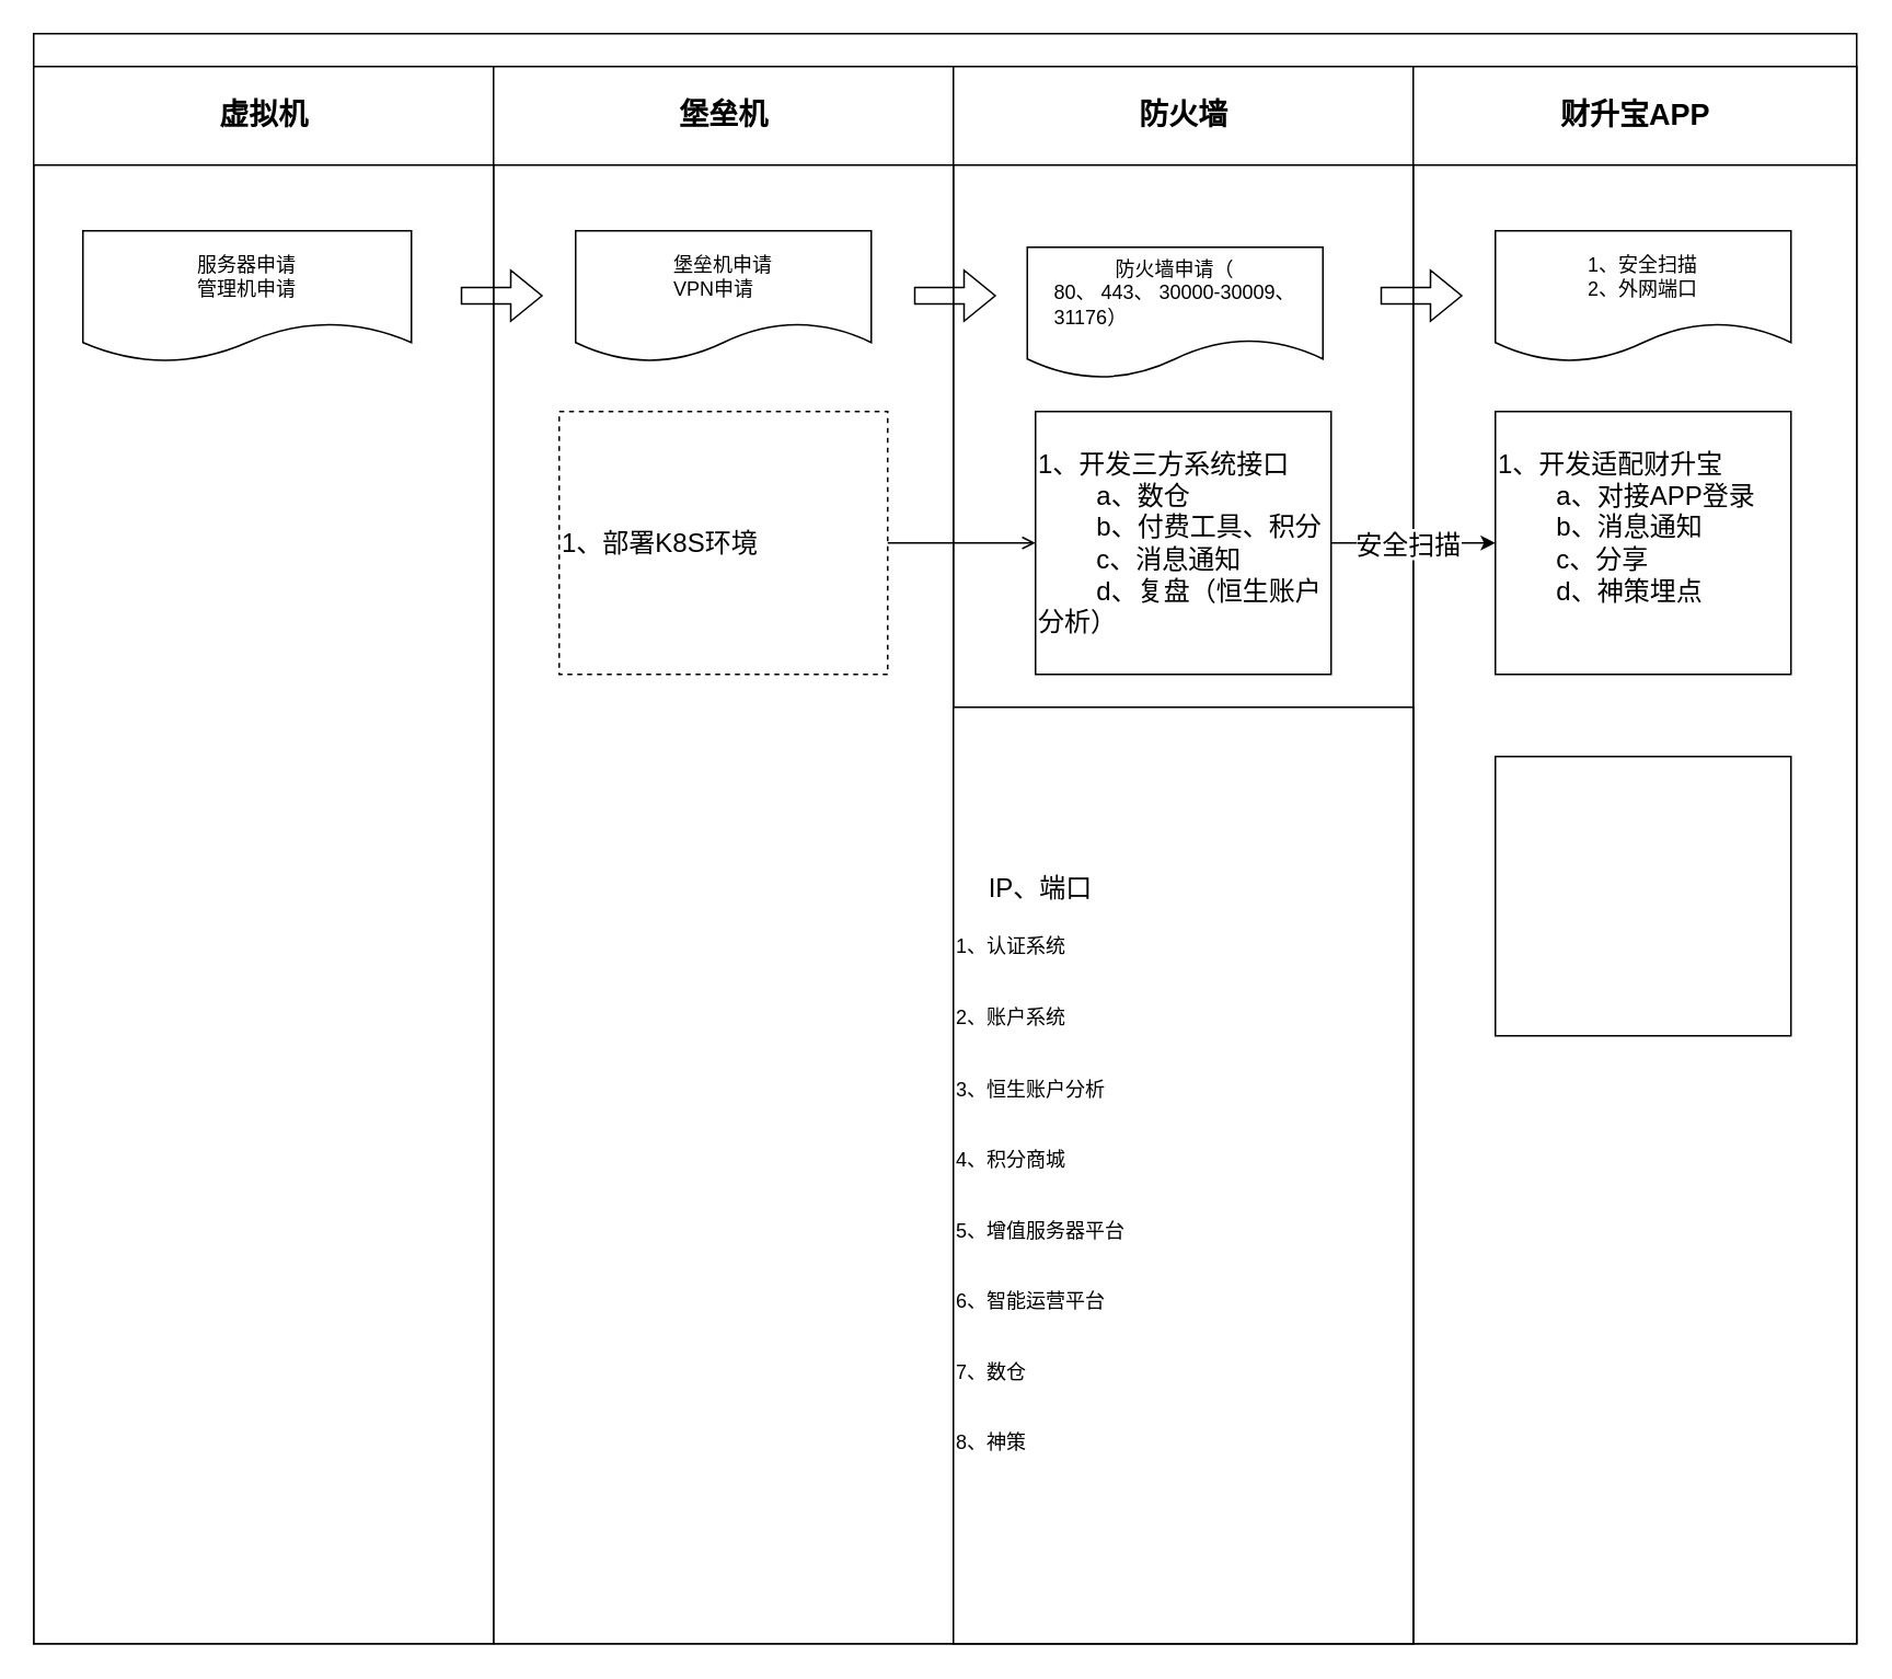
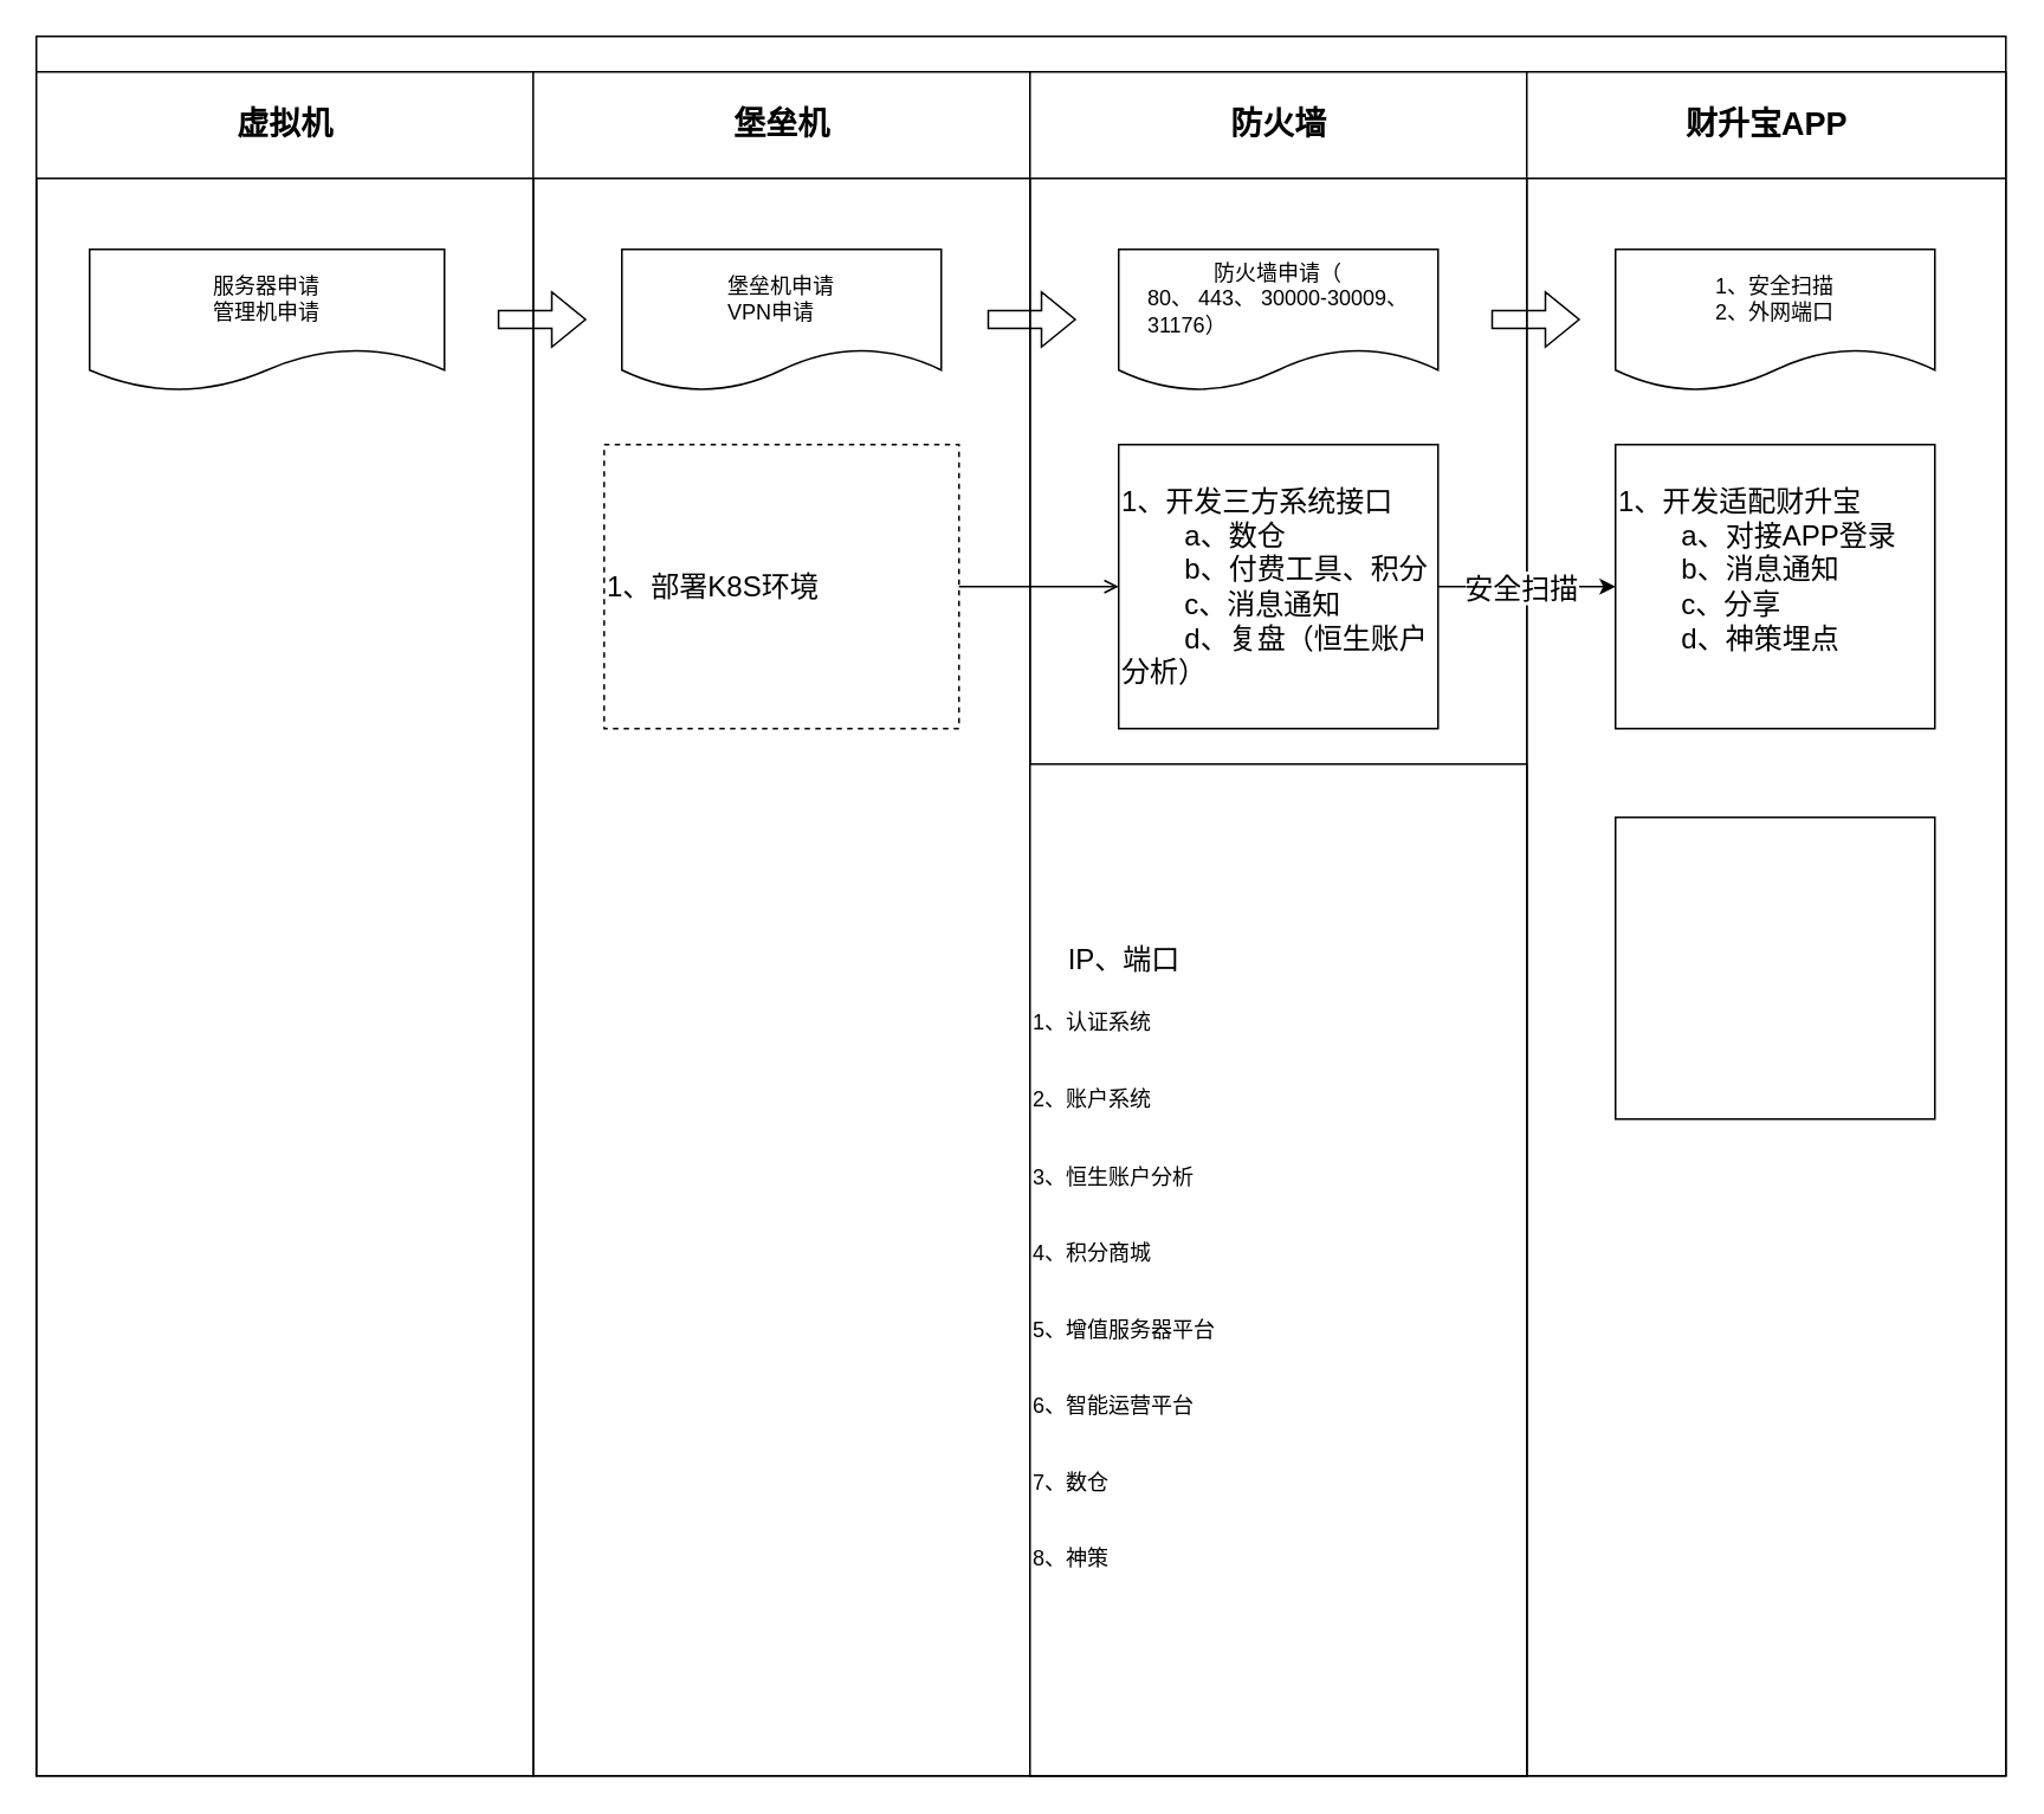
  <mxCell id="0" />
  <mxCell id="1" parent="0" />
  <mxCell id="2" value="" style="swimlane;html=1;childLayout=stackLayout;startSize=20;rounded=0;shadow=0;labelBackgroundColor=none;strokeWidth=1;fontFamily=Verdana;fontSize=8;align=center;" parent="1" vertex="1"><mxGeometry x="20" y="20" width="1110" height="980" as="geometry" /></mxCell>
  <mxCell id="3" value="&lt;font style=&quot;font-size: 18px;&quot;&gt;虚拟机&lt;/font&gt;" style="swimlane;html=1;startSize=60;" parent="2" vertex="1"><mxGeometry y="20" width="280" height="960" as="geometry" /></mxCell>
  <mxCell id="4" value="&lt;span style=&quot;text-align: left;&quot;&gt;服务器申请&lt;/span&gt;&lt;br style=&quot;text-align: left;&quot;&gt;&lt;span style=&quot;text-align: left;&quot;&gt;管理机申请&lt;/span&gt;" style="shape=document;whiteSpace=wrap;html=1;boundedLbl=1;" parent="3" vertex="1"><mxGeometry x="30" y="100" width="200" height="80" as="geometry" /></mxCell>
  <mxCell id="5" value="&lt;font style=&quot;font-size: 18px;&quot;&gt;堡垒机&lt;/font&gt;" style="swimlane;html=1;startSize=60;" parent="2" vertex="1"><mxGeometry x="280" y="20" width="280" height="960" as="geometry" /></mxCell>
  <mxCell id="6" value="&lt;font style=&quot;font-size: 16px;&quot;&gt;1、部署K8S环境&lt;/font&gt;" style="rounded=0;whiteSpace=wrap;html=1;align=left;dashed=1;" parent="5" vertex="1"><mxGeometry x="40" y="210" width="200" height="160" as="geometry" /></mxCell>
  <mxCell id="7" value="&lt;span style=&quot;text-align: left;&quot;&gt;堡垒机申请&lt;/span&gt;&lt;div style=&quot;text-align: left;&quot;&gt;VPN申请&lt;/div&gt;" style="shape=document;whiteSpace=wrap;html=1;boundedLbl=1;" parent="5" vertex="1"><mxGeometry x="50" y="100" width="180" height="80" as="geometry" /></mxCell>
  <mxCell id="8" value="" style="shape=flexArrow;endArrow=classic;html=1;rounded=0;exitX=1;exitY=0.5;exitDx=0;exitDy=0;" parent="5" edge="1"><mxGeometry width="50" height="50" relative="1" as="geometry"><mxPoint x="-20" y="139.5" as="sourcePoint" /><mxPoint x="30" y="139.5" as="targetPoint" /></mxGeometry></mxCell>
  <mxCell id="9" value="&lt;font style=&quot;font-size: 18px;&quot;&gt;防火墙&lt;/font&gt;" style="swimlane;html=1;startSize=60;" parent="2" vertex="1"><mxGeometry x="560" y="20" width="280" height="960" as="geometry" /></mxCell>
  <mxCell id="10" value="&lt;font style=&quot;font-size: 16px;&quot;&gt;1、开发三方系统接口&lt;/font&gt;&lt;div&gt;&lt;font style=&quot;font-size: 16px;&quot;&gt;&lt;span style=&quot;white-space: pre;&quot;&gt;&#09;&lt;/span&gt;a、&lt;span style=&quot;background-color: initial;&quot;&gt;数仓&lt;/span&gt;&lt;br&gt;&lt;/font&gt;&lt;/div&gt;&lt;div&gt;&lt;font style=&quot;font-size: 16px;&quot;&gt;&lt;span style=&quot;white-space: pre;&quot;&gt;&#09;&lt;/span&gt;b、付费工具、积分&lt;br&gt;&lt;/font&gt;&lt;/div&gt;&lt;div&gt;&lt;font style=&quot;font-size: 16px;&quot;&gt;&lt;span style=&quot;white-space: pre;&quot;&gt;&#09;&lt;/span&gt;c、消息通知&lt;/font&gt;&lt;/div&gt;&lt;div&gt;&lt;font style=&quot;font-size: 16px;&quot;&gt;&lt;span style=&quot;background-color: initial;&quot;&gt;&lt;span style=&quot;white-space: pre;&quot;&gt;&#09;&lt;/span&gt;d、复盘（恒生账户分析）&lt;/span&gt;&lt;br&gt;&lt;/font&gt;&lt;/div&gt;" style="whiteSpace=wrap;html=1;rounded=0;align=left;" parent="9" vertex="1"><mxGeometry x="50" y="210" width="180" height="160" as="geometry" /></mxCell>
- <mxCell id="11" value="&lt;span style=&quot;text-align: left;&quot;&gt;防火墙申请（&lt;/span&gt;&lt;span style=&quot;text-align: left;&quot;&gt;&lt;div&gt;80、 443、 30000-30009、&lt;/div&gt;&lt;div&gt;31176&lt;span style=&quot;background-color: initial;&quot;&gt;）&lt;/span&gt;&lt;/div&gt;&lt;/span&gt;" style="shape=document;whiteSpace=wrap;html=1;boundedLbl=1;" parent="9" vertex="1"><mxGeometry x="45" y="110" width="180" height="80" as="geometry" /></mxCell>
+ <mxCell id="11" value="&lt;span style=&quot;text-align: left;&quot;&gt;防火墙申请（&lt;/span&gt;&lt;span style=&quot;text-align: left;&quot;&gt;&lt;div&gt;80、 443、 30000-30009、&lt;/div&gt;&lt;div&gt;31176&lt;span style=&quot;background-color: initial;&quot;&gt;）&lt;/span&gt;&lt;/div&gt;&lt;/span&gt;" style="shape=document;whiteSpace=wrap;html=1;boundedLbl=1;" parent="9" vertex="1"><mxGeometry x="50" y="100" width="180" height="80" as="geometry" /></mxCell>
  <mxCell id="12" value="" style="shape=flexArrow;endArrow=classic;html=1;rounded=0;exitX=1;exitY=0.5;exitDx=0;exitDy=0;" parent="9" edge="1"><mxGeometry width="50" height="50" relative="1" as="geometry"><mxPoint x="-24" y="139.5" as="sourcePoint" /><mxPoint x="26" y="139.5" as="targetPoint" /></mxGeometry></mxCell>
  <mxCell id="13" value="&lt;div style=&quot;text-align: center;&quot;&gt;&lt;span style=&quot;background-color: initial;&quot;&gt;&lt;font style=&quot;font-size: 16px;&quot;&gt;IP、端口&lt;/font&gt;&lt;/span&gt;&lt;/div&gt;&lt;div style=&quot;text-align: center;&quot;&gt;&lt;span style=&quot;background-color: initial;&quot;&gt;&lt;font style=&quot;font-size: 16px;&quot;&gt;&lt;br&gt;&lt;/font&gt;&lt;/span&gt;&lt;/div&gt;&lt;div&gt;1、认证系统&lt;/div&gt;&lt;div&gt;&lt;br&gt;&lt;/div&gt;&lt;div&gt;&lt;br&gt;&lt;/div&gt;&lt;div&gt;2、账户系统&lt;/div&gt;&lt;div&gt;&lt;br&gt;&lt;/div&gt;&lt;div&gt;&lt;br&gt;&lt;/div&gt;&lt;div&gt;3、恒生账户分析&lt;/div&gt;&lt;div&gt;&lt;br&gt;&lt;/div&gt;&lt;div&gt;&lt;br&gt;&lt;/div&gt;&lt;div&gt;4、积分商城&lt;/div&gt;&lt;div&gt;&lt;br&gt;&lt;/div&gt;&lt;div&gt;&lt;br&gt;&lt;/div&gt;&lt;div&gt;5、增值服务器平台&lt;/div&gt;&lt;div&gt;&lt;br&gt;&lt;/div&gt;&lt;div&gt;&lt;br&gt;&lt;/div&gt;&lt;div&gt;6、智能运营平台&lt;/div&gt;&lt;div&gt;&lt;br&gt;&lt;/div&gt;&lt;div&gt;&lt;br&gt;&lt;/div&gt;&lt;div&gt;7、数仓&lt;/div&gt;&lt;div&gt;&lt;br&gt;&lt;/div&gt;&lt;div&gt;&lt;br&gt;&lt;/div&gt;&lt;div&gt;8、神策&lt;/div&gt;&lt;div&gt;&lt;br&gt;&lt;/div&gt;" style="rounded=0;whiteSpace=wrap;html=1;align=left;" parent="9" vertex="1"><mxGeometry y="390" width="280" height="570" as="geometry" /></mxCell>
  <mxCell id="14" value="&lt;font style=&quot;font-size: 18px;&quot;&gt;财升宝APP&lt;/font&gt;" style="swimlane;html=1;startSize=60;" parent="2" vertex="1"><mxGeometry x="840" y="20" width="270" height="960" as="geometry" /></mxCell>
  <mxCell id="15" value="&lt;font style=&quot;font-size: 16px;&quot;&gt;1、开发适配财升宝&lt;/font&gt;&lt;div&gt;&lt;font style=&quot;font-size: 16px;&quot;&gt;&lt;span style=&quot;white-space: pre;&quot;&gt;&#09;&lt;/span&gt;a、对接APP登录&lt;/font&gt;&lt;div style=&quot;font-size: 16px;&quot;&gt;&lt;font style=&quot;font-size: 16px;&quot;&gt;&lt;span style=&quot;white-space: pre;&quot;&gt;&#09;&lt;/span&gt;b、消息通知&lt;/font&gt;&lt;/div&gt;&lt;div style=&quot;font-size: 16px;&quot;&gt;&lt;font style=&quot;font-size: 16px;&quot;&gt;&lt;span style=&quot;white-space: pre;&quot;&gt;&#09;&lt;/span&gt;c、分享&lt;/font&gt;&lt;/div&gt;&lt;div style=&quot;font-size: 16px;&quot;&gt;&lt;font style=&quot;font-size: 16px;&quot;&gt;&lt;span style=&quot;white-space: pre;&quot;&gt;&#09;&lt;/span&gt;d、神策埋点&lt;/font&gt;&lt;/div&gt;&lt;div style=&quot;font-size: 16px;&quot;&gt;&lt;br&gt;&lt;/div&gt;&lt;/div&gt;" style="whiteSpace=wrap;html=1;rounded=0;align=left;" parent="14" vertex="1"><mxGeometry x="50" y="210" width="180" height="160" as="geometry" /></mxCell>
  <mxCell id="16" value="" style="shape=flexArrow;endArrow=classic;html=1;rounded=0;exitX=1;exitY=0.5;exitDx=0;exitDy=0;" parent="14" edge="1"><mxGeometry width="50" height="50" relative="1" as="geometry"><mxPoint x="-20" y="139.5" as="sourcePoint" /><mxPoint x="30" y="139.5" as="targetPoint" /></mxGeometry></mxCell>
  <mxCell id="17" value="&lt;span style=&quot;text-align: left;&quot;&gt;1、安全扫描&lt;/span&gt;&lt;div&gt;&lt;span style=&quot;text-align: left;&quot;&gt;2、外网端口&lt;/span&gt;&lt;/div&gt;" style="shape=document;whiteSpace=wrap;html=1;boundedLbl=1;" parent="14" vertex="1"><mxGeometry x="50" y="100" width="180" height="80" as="geometry" /></mxCell>
  <mxCell id="18" value="" style="rounded=0;whiteSpace=wrap;html=1;" parent="14" vertex="1"><mxGeometry x="50" y="420" width="180" height="170" as="geometry" /></mxCell>
  <mxCell id="19" value="" style="edgeStyle=orthogonalEdgeStyle;rounded=0;orthogonalLoop=1;jettySize=auto;html=1;endArrow=open;" parent="2" source="6" target="10" edge="1"><mxGeometry relative="1" as="geometry" /></mxCell>
  <mxCell id="20" value="" style="edgeStyle=orthogonalEdgeStyle;rounded=0;orthogonalLoop=1;jettySize=auto;html=1;" parent="2" source="10" target="15" edge="1"><mxGeometry relative="1" as="geometry" /></mxCell>
  <mxCell id="21" value="&lt;font style=&quot;font-size: 16px;&quot;&gt;安全扫描&lt;/font&gt;" style="edgeLabel;html=1;align=center;verticalAlign=middle;resizable=0;points=[];" parent="20" vertex="1" connectable="0"><mxGeometry x="-0.333" y="2" relative="1" as="geometry"><mxPoint x="13" y="2" as="offset" /></mxGeometry></mxCell>
